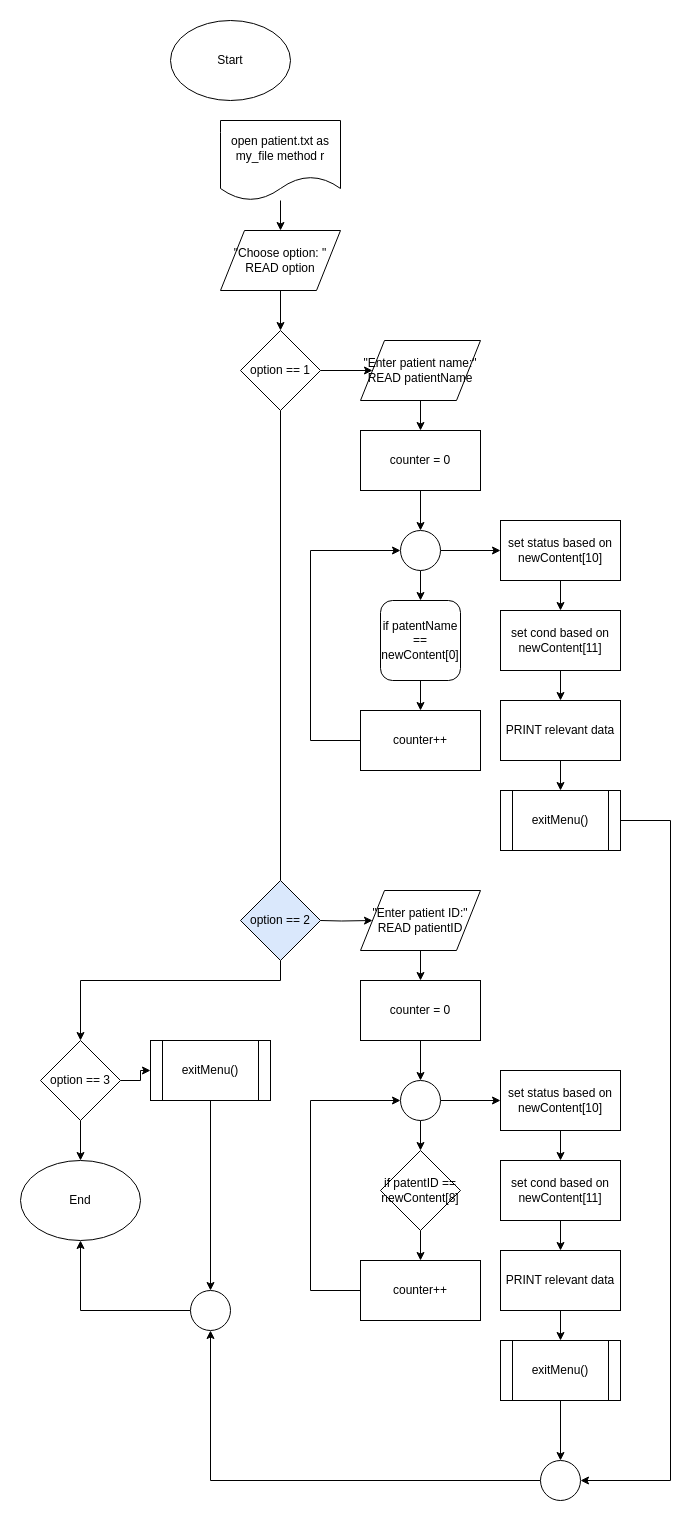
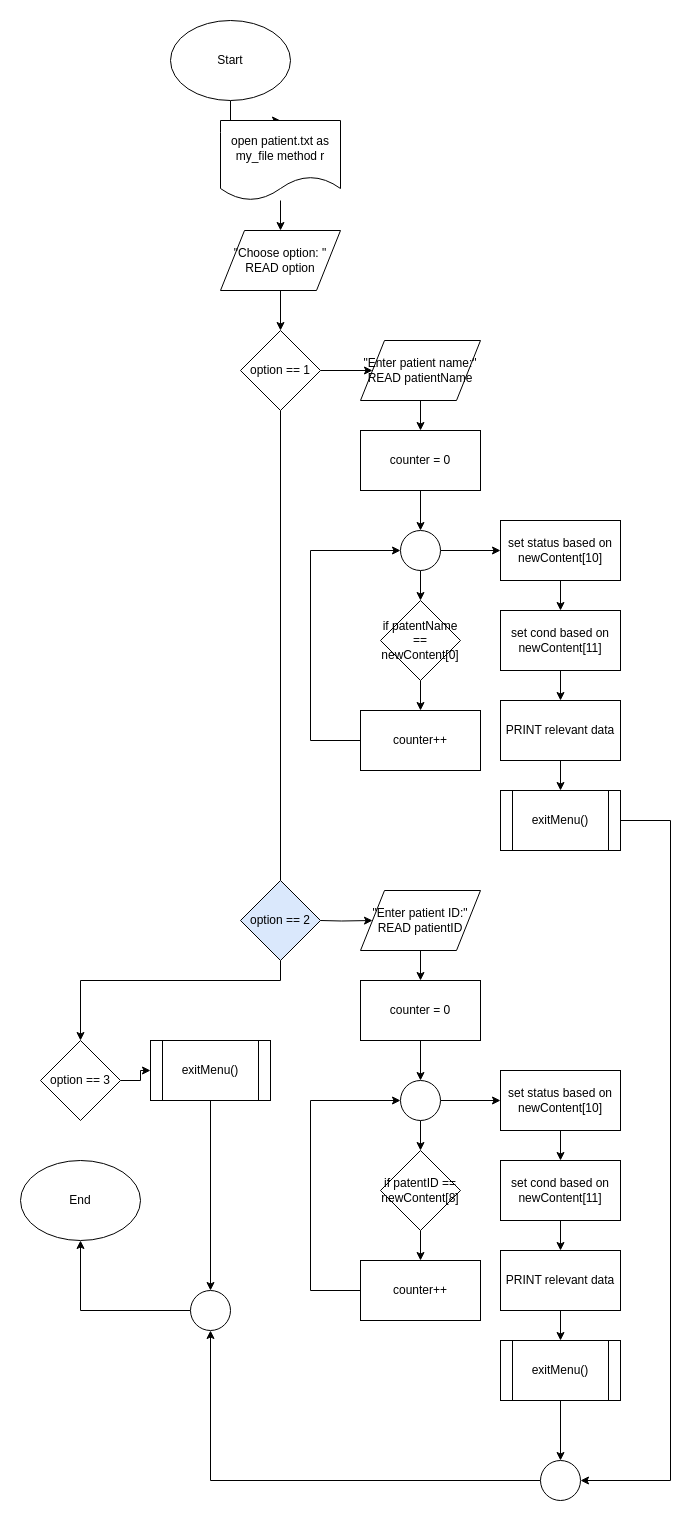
  <mxCell id="0" />
  <mxCell id="1" parent="0" />
+ <mxCell id="2" value="" style="edgeStyle=orthogonalEdgeStyle;rounded=0;orthogonalLoop=1;jettySize=auto;html=1;" edge="1" parent="1" source="3" target="5"><mxGeometry relative="1" as="geometry" /></mxCell>
  <mxCell id="3" value="Start" style="ellipse;whiteSpace=wrap;html=1;" vertex="1" parent="1"><mxGeometry x="170" y="20" width="120" height="80" as="geometry" /></mxCell>
  <mxCell id="4" value="" style="edgeStyle=orthogonalEdgeStyle;rounded=0;orthogonalLoop=1;jettySize=auto;html=1;" edge="1" parent="1" source="5" target="7"><mxGeometry relative="1" as="geometry" /></mxCell>
  <mxCell id="5" value="open patient.txt as my_file method r" style="shape=document;whiteSpace=wrap;html=1;boundedLbl=1;" vertex="1" parent="1"><mxGeometry x="220" y="120" width="120" height="80" as="geometry" /></mxCell>
  <mxCell id="6" value="" style="edgeStyle=orthogonalEdgeStyle;rounded=0;orthogonalLoop=1;jettySize=auto;html=1;" edge="1" parent="1" source="7" target="10"><mxGeometry relative="1" as="geometry" /></mxCell>
  <mxCell id="7" value="&quot;Choose option: &quot;&lt;br&gt;READ option" style="shape=parallelogram;perimeter=parallelogramPerimeter;whiteSpace=wrap;html=1;" vertex="1" parent="1"><mxGeometry x="220" y="230" width="120" height="60" as="geometry" /></mxCell>
  <mxCell id="8" value="" style="edgeStyle=orthogonalEdgeStyle;rounded=0;orthogonalLoop=1;jettySize=auto;html=1;" edge="1" parent="1" source="10" target="12"><mxGeometry relative="1" as="geometry" /></mxCell>
  <mxCell id="9" style="edgeStyle=orthogonalEdgeStyle;rounded=0;orthogonalLoop=1;jettySize=auto;html=1;endArrow=none;" edge="1" parent="1" source="10" target="31"><mxGeometry relative="1" as="geometry"><mxPoint x="280" y="850" as="targetPoint" /></mxGeometry></mxCell>
  <mxCell id="10" value="option == 1" style="rhombus;whiteSpace=wrap;html=1;" vertex="1" parent="1"><mxGeometry x="240" y="330" width="80" height="80" as="geometry" /></mxCell>
  <mxCell id="11" value="" style="edgeStyle=orthogonalEdgeStyle;rounded=0;orthogonalLoop=1;jettySize=auto;html=1;" edge="1" parent="1" source="12" target="14"><mxGeometry relative="1" as="geometry" /></mxCell>
  <mxCell id="12" value="&quot;Enter patient name:&quot;&lt;br&gt;READ patientName" style="shape=parallelogram;perimeter=parallelogramPerimeter;whiteSpace=wrap;html=1;" vertex="1" parent="1"><mxGeometry x="360" y="340" width="120" height="60" as="geometry" /></mxCell>
  <mxCell id="13" style="edgeStyle=orthogonalEdgeStyle;rounded=0;orthogonalLoop=1;jettySize=auto;html=1;entryX=0.5;entryY=0;entryDx=0;entryDy=0;" edge="1" parent="1" source="14" target="19"><mxGeometry relative="1" as="geometry" /></mxCell>
  <mxCell id="14" value="counter = 0" style="rounded=0;whiteSpace=wrap;html=1;" vertex="1" parent="1"><mxGeometry x="360" y="430" width="120" height="60" as="geometry" /></mxCell>
  <mxCell id="15" value="" style="edgeStyle=orthogonalEdgeStyle;rounded=0;orthogonalLoop=1;jettySize=auto;html=1;" edge="1" parent="1" source="16" target="21"><mxGeometry relative="1" as="geometry" /></mxCell>
- <mxCell id="16" value="if patentName == newContent[0]" style="whiteSpace=wrap;html=1;rounded=1;" vertex="1" parent="1"><mxGeometry x="380" y="600" width="80" height="80" as="geometry" /></mxCell>
+ <mxCell id="16" value="if patentName == newContent[0]" style="rhombus;whiteSpace=wrap;html=1;" vertex="1" parent="1"><mxGeometry x="380" y="600" width="80" height="80" as="geometry" /></mxCell>
  <mxCell id="17" style="edgeStyle=orthogonalEdgeStyle;rounded=0;orthogonalLoop=1;jettySize=auto;html=1;entryX=0.5;entryY=0;entryDx=0;entryDy=0;" edge="1" parent="1" source="19" target="16"><mxGeometry relative="1" as="geometry" /></mxCell>
  <mxCell id="18" style="edgeStyle=orthogonalEdgeStyle;rounded=0;orthogonalLoop=1;jettySize=auto;html=1;entryX=0;entryY=0.5;entryDx=0;entryDy=0;" edge="1" parent="1" source="19" target="23"><mxGeometry relative="1" as="geometry" /></mxCell>
  <mxCell id="19" value="" style="ellipse;whiteSpace=wrap;html=1;aspect=fixed;" vertex="1" parent="1"><mxGeometry x="400" y="530" width="40" height="40" as="geometry" /></mxCell>
  <mxCell id="20" style="edgeStyle=orthogonalEdgeStyle;rounded=0;orthogonalLoop=1;jettySize=auto;html=1;entryX=0;entryY=0.5;entryDx=0;entryDy=0;" edge="1" parent="1" source="21" target="19"><mxGeometry relative="1" as="geometry"><Array as="points"><mxPoint x="310" y="740" /><mxPoint x="310" y="550" /></Array></mxGeometry></mxCell>
  <mxCell id="21" value="counter++" style="rounded=0;whiteSpace=wrap;html=1;" vertex="1" parent="1"><mxGeometry x="360" y="710" width="120" height="60" as="geometry" /></mxCell>
  <mxCell id="22" value="" style="edgeStyle=orthogonalEdgeStyle;rounded=0;orthogonalLoop=1;jettySize=auto;html=1;" edge="1" parent="1" source="23" target="25"><mxGeometry relative="1" as="geometry" /></mxCell>
  <mxCell id="23" value="set status based on newContent[10]" style="rounded=0;whiteSpace=wrap;html=1;" vertex="1" parent="1"><mxGeometry x="500" y="520" width="120" height="60" as="geometry" /></mxCell>
  <mxCell id="24" value="" style="edgeStyle=orthogonalEdgeStyle;rounded=0;orthogonalLoop=1;jettySize=auto;html=1;" edge="1" parent="1" source="25" target="27"><mxGeometry relative="1" as="geometry" /></mxCell>
  <mxCell id="25" value="set cond based on newContent[11]" style="rounded=0;whiteSpace=wrap;html=1;" vertex="1" parent="1"><mxGeometry x="500" y="610" width="120" height="60" as="geometry" /></mxCell>
  <mxCell id="26" value="" style="edgeStyle=orthogonalEdgeStyle;rounded=0;orthogonalLoop=1;jettySize=auto;html=1;" edge="1" parent="1" source="27" target="29"><mxGeometry relative="1" as="geometry" /></mxCell>
  <mxCell id="27" value="PRINT relevant data" style="rounded=0;whiteSpace=wrap;html=1;" vertex="1" parent="1"><mxGeometry x="500" y="700" width="120" height="60" as="geometry" /></mxCell>
  <mxCell id="28" style="edgeStyle=orthogonalEdgeStyle;rounded=0;orthogonalLoop=1;jettySize=auto;html=1;entryX=1;entryY=0.5;entryDx=0;entryDy=0;" edge="1" parent="1" source="29" target="58"><mxGeometry relative="1" as="geometry"><mxPoint x="690" y="1380" as="targetPoint" /><Array as="points"><mxPoint x="670" y="820" /><mxPoint x="670" y="1480" /></Array></mxGeometry></mxCell>
  <mxCell id="29" value="exitMenu()" style="shape=process;whiteSpace=wrap;html=1;backgroundOutline=1;" vertex="1" parent="1"><mxGeometry x="500" y="790" width="120" height="60" as="geometry" /></mxCell>
  <mxCell id="30" style="edgeStyle=orthogonalEdgeStyle;rounded=0;orthogonalLoop=1;jettySize=auto;html=1;" edge="1" parent="1" source="31" target="54"><mxGeometry relative="1" as="geometry"><mxPoint x="280" y="1010" as="targetPoint" /><Array as="points"><mxPoint x="280" y="980" /><mxPoint x="80" y="980" /></Array></mxGeometry></mxCell>
  <mxCell id="31" value="option == 2" style="rhombus;whiteSpace=wrap;html=1;fillColor=#dae8fc;" vertex="1" parent="1"><mxGeometry x="240" y="880" width="80" height="80" as="geometry" /></mxCell>
  <mxCell id="32" value="" style="edgeStyle=orthogonalEdgeStyle;rounded=0;orthogonalLoop=1;jettySize=auto;html=1;" edge="1" target="34" parent="1"><mxGeometry relative="1" as="geometry"><mxPoint x="320" y="920" as="sourcePoint" /></mxGeometry></mxCell>
  <mxCell id="33" value="" style="edgeStyle=orthogonalEdgeStyle;rounded=0;orthogonalLoop=1;jettySize=auto;html=1;" edge="1" source="34" target="36" parent="1"><mxGeometry relative="1" as="geometry" /></mxCell>
  <mxCell id="34" value="&quot;Enter patient ID:&quot;&lt;br&gt;READ patientID" style="shape=parallelogram;perimeter=parallelogramPerimeter;whiteSpace=wrap;html=1;" vertex="1" parent="1"><mxGeometry x="360" y="890" width="120" height="60" as="geometry" /></mxCell>
  <mxCell id="35" style="edgeStyle=orthogonalEdgeStyle;rounded=0;orthogonalLoop=1;jettySize=auto;html=1;entryX=0.5;entryY=0;entryDx=0;entryDy=0;" edge="1" source="36" target="41" parent="1"><mxGeometry relative="1" as="geometry" /></mxCell>
  <mxCell id="36" value="counter = 0" style="rounded=0;whiteSpace=wrap;html=1;" vertex="1" parent="1"><mxGeometry x="360" y="980" width="120" height="60" as="geometry" /></mxCell>
  <mxCell id="37" value="" style="edgeStyle=orthogonalEdgeStyle;rounded=0;orthogonalLoop=1;jettySize=auto;html=1;" edge="1" source="38" target="43" parent="1"><mxGeometry relative="1" as="geometry" /></mxCell>
  <mxCell id="38" value="if patentID == newContent[8]" style="rhombus;whiteSpace=wrap;html=1;" vertex="1" parent="1"><mxGeometry x="380" y="1150" width="80" height="80" as="geometry" /></mxCell>
  <mxCell id="39" style="edgeStyle=orthogonalEdgeStyle;rounded=0;orthogonalLoop=1;jettySize=auto;html=1;entryX=0.5;entryY=0;entryDx=0;entryDy=0;" edge="1" source="41" target="38" parent="1"><mxGeometry relative="1" as="geometry" /></mxCell>
  <mxCell id="40" style="edgeStyle=orthogonalEdgeStyle;rounded=0;orthogonalLoop=1;jettySize=auto;html=1;entryX=0;entryY=0.5;entryDx=0;entryDy=0;" edge="1" source="41" target="45" parent="1"><mxGeometry relative="1" as="geometry" /></mxCell>
  <mxCell id="41" value="" style="ellipse;whiteSpace=wrap;html=1;aspect=fixed;" vertex="1" parent="1"><mxGeometry x="400" y="1080" width="40" height="40" as="geometry" /></mxCell>
  <mxCell id="42" style="edgeStyle=orthogonalEdgeStyle;rounded=0;orthogonalLoop=1;jettySize=auto;html=1;entryX=0;entryY=0.5;entryDx=0;entryDy=0;" edge="1" source="43" target="41" parent="1"><mxGeometry relative="1" as="geometry"><Array as="points"><mxPoint x="310" y="1290" /><mxPoint x="310" y="1100" /></Array></mxGeometry></mxCell>
  <mxCell id="43" value="counter++" style="rounded=0;whiteSpace=wrap;html=1;" vertex="1" parent="1"><mxGeometry x="360" y="1260" width="120" height="60" as="geometry" /></mxCell>
  <mxCell id="44" value="" style="edgeStyle=orthogonalEdgeStyle;rounded=0;orthogonalLoop=1;jettySize=auto;html=1;" edge="1" source="45" target="47" parent="1"><mxGeometry relative="1" as="geometry" /></mxCell>
  <mxCell id="45" value="set status based on newContent[10]" style="rounded=0;whiteSpace=wrap;html=1;" vertex="1" parent="1"><mxGeometry x="500" y="1070" width="120" height="60" as="geometry" /></mxCell>
  <mxCell id="46" value="" style="edgeStyle=orthogonalEdgeStyle;rounded=0;orthogonalLoop=1;jettySize=auto;html=1;" edge="1" source="47" target="49" parent="1"><mxGeometry relative="1" as="geometry" /></mxCell>
  <mxCell id="47" value="set cond based on newContent[11]" style="rounded=0;whiteSpace=wrap;html=1;" vertex="1" parent="1"><mxGeometry x="500" y="1160" width="120" height="60" as="geometry" /></mxCell>
  <mxCell id="48" value="" style="edgeStyle=orthogonalEdgeStyle;rounded=0;orthogonalLoop=1;jettySize=auto;html=1;" edge="1" source="49" target="51" parent="1"><mxGeometry relative="1" as="geometry" /></mxCell>
  <mxCell id="49" value="PRINT relevant data" style="rounded=0;whiteSpace=wrap;html=1;" vertex="1" parent="1"><mxGeometry x="500" y="1250" width="120" height="60" as="geometry" /></mxCell>
  <mxCell id="50" style="edgeStyle=orthogonalEdgeStyle;rounded=0;orthogonalLoop=1;jettySize=auto;html=1;entryX=0.5;entryY=0;entryDx=0;entryDy=0;" edge="1" parent="1" source="51" target="58"><mxGeometry relative="1" as="geometry" /></mxCell>
  <mxCell id="51" value="exitMenu()" style="shape=process;whiteSpace=wrap;html=1;backgroundOutline=1;" vertex="1" parent="1"><mxGeometry x="500" y="1340" width="120" height="60" as="geometry" /></mxCell>
  <mxCell id="52" style="edgeStyle=orthogonalEdgeStyle;rounded=0;orthogonalLoop=1;jettySize=auto;html=1;entryX=0;entryY=0.5;entryDx=0;entryDy=0;" edge="1" parent="1" source="54" target="56"><mxGeometry relative="1" as="geometry" /></mxCell>
- <mxCell id="53" value="" style="edgeStyle=orthogonalEdgeStyle;rounded=0;orthogonalLoop=1;jettySize=auto;html=1;" edge="1" parent="1" source="54" target="61"><mxGeometry relative="1" as="geometry" /></mxCell>
  <mxCell id="54" value="option == 3" style="rhombus;whiteSpace=wrap;html=1;" vertex="1" parent="1"><mxGeometry x="40" y="1040" width="80" height="80" as="geometry" /></mxCell>
  <mxCell id="55" style="edgeStyle=orthogonalEdgeStyle;rounded=0;orthogonalLoop=1;jettySize=auto;html=1;entryX=0.5;entryY=0;entryDx=0;entryDy=0;" edge="1" parent="1" source="56" target="60"><mxGeometry relative="1" as="geometry" /></mxCell>
  <mxCell id="56" value="exitMenu()" style="shape=process;whiteSpace=wrap;html=1;backgroundOutline=1;" vertex="1" parent="1"><mxGeometry x="150" y="1040" width="120" height="60" as="geometry" /></mxCell>
  <mxCell id="57" style="edgeStyle=orthogonalEdgeStyle;rounded=0;orthogonalLoop=1;jettySize=auto;html=1;entryX=0.5;entryY=1;entryDx=0;entryDy=0;" edge="1" parent="1" source="58" target="60"><mxGeometry relative="1" as="geometry" /></mxCell>
  <mxCell id="58" value="" style="ellipse;whiteSpace=wrap;html=1;aspect=fixed;" vertex="1" parent="1"><mxGeometry x="540" y="1460" width="40" height="40" as="geometry" /></mxCell>
  <mxCell id="59" style="edgeStyle=orthogonalEdgeStyle;rounded=0;orthogonalLoop=1;jettySize=auto;html=1;entryX=0.5;entryY=1;entryDx=0;entryDy=0;" edge="1" parent="1" source="60" target="61"><mxGeometry relative="1" as="geometry" /></mxCell>
  <mxCell id="60" value="" style="ellipse;whiteSpace=wrap;html=1;aspect=fixed;" vertex="1" parent="1"><mxGeometry x="190" y="1290" width="40" height="40" as="geometry" /></mxCell>
  <mxCell id="61" value="End" style="ellipse;whiteSpace=wrap;html=1;" vertex="1" parent="1"><mxGeometry x="20" y="1160" width="120" height="80" as="geometry" /></mxCell>
